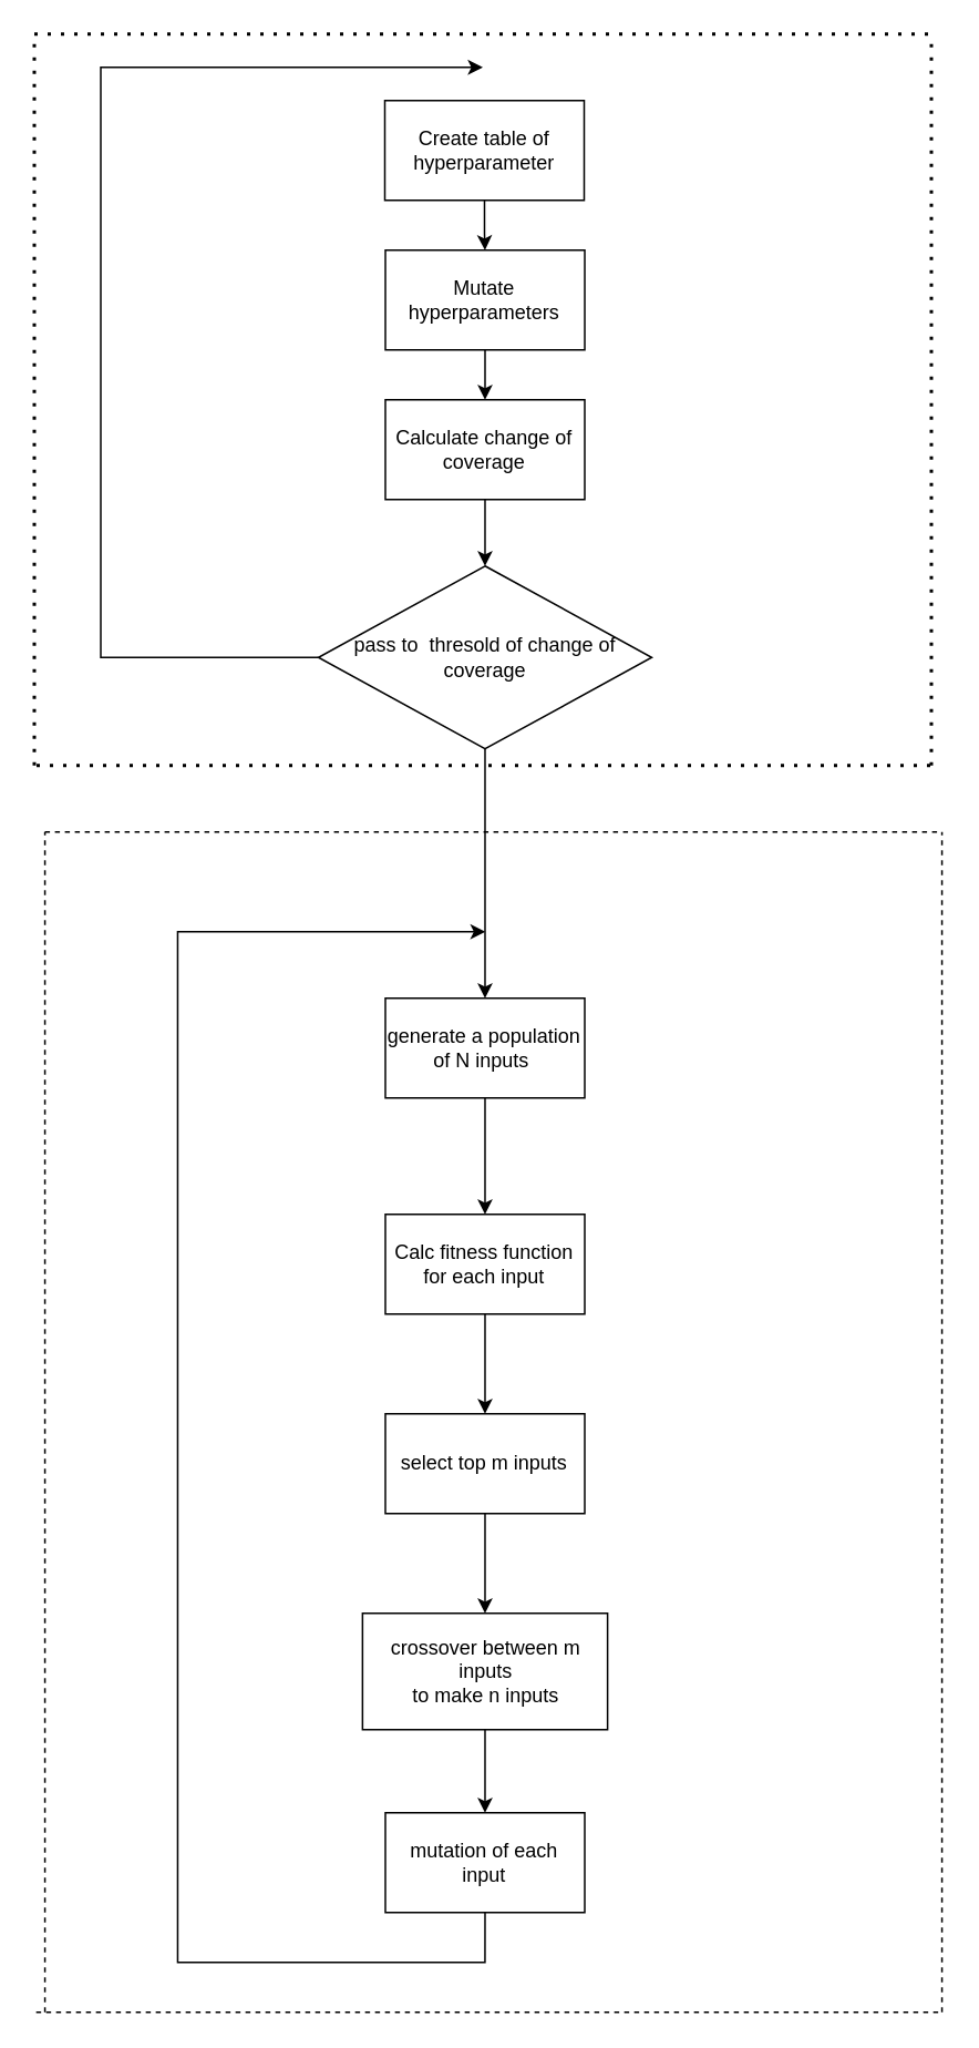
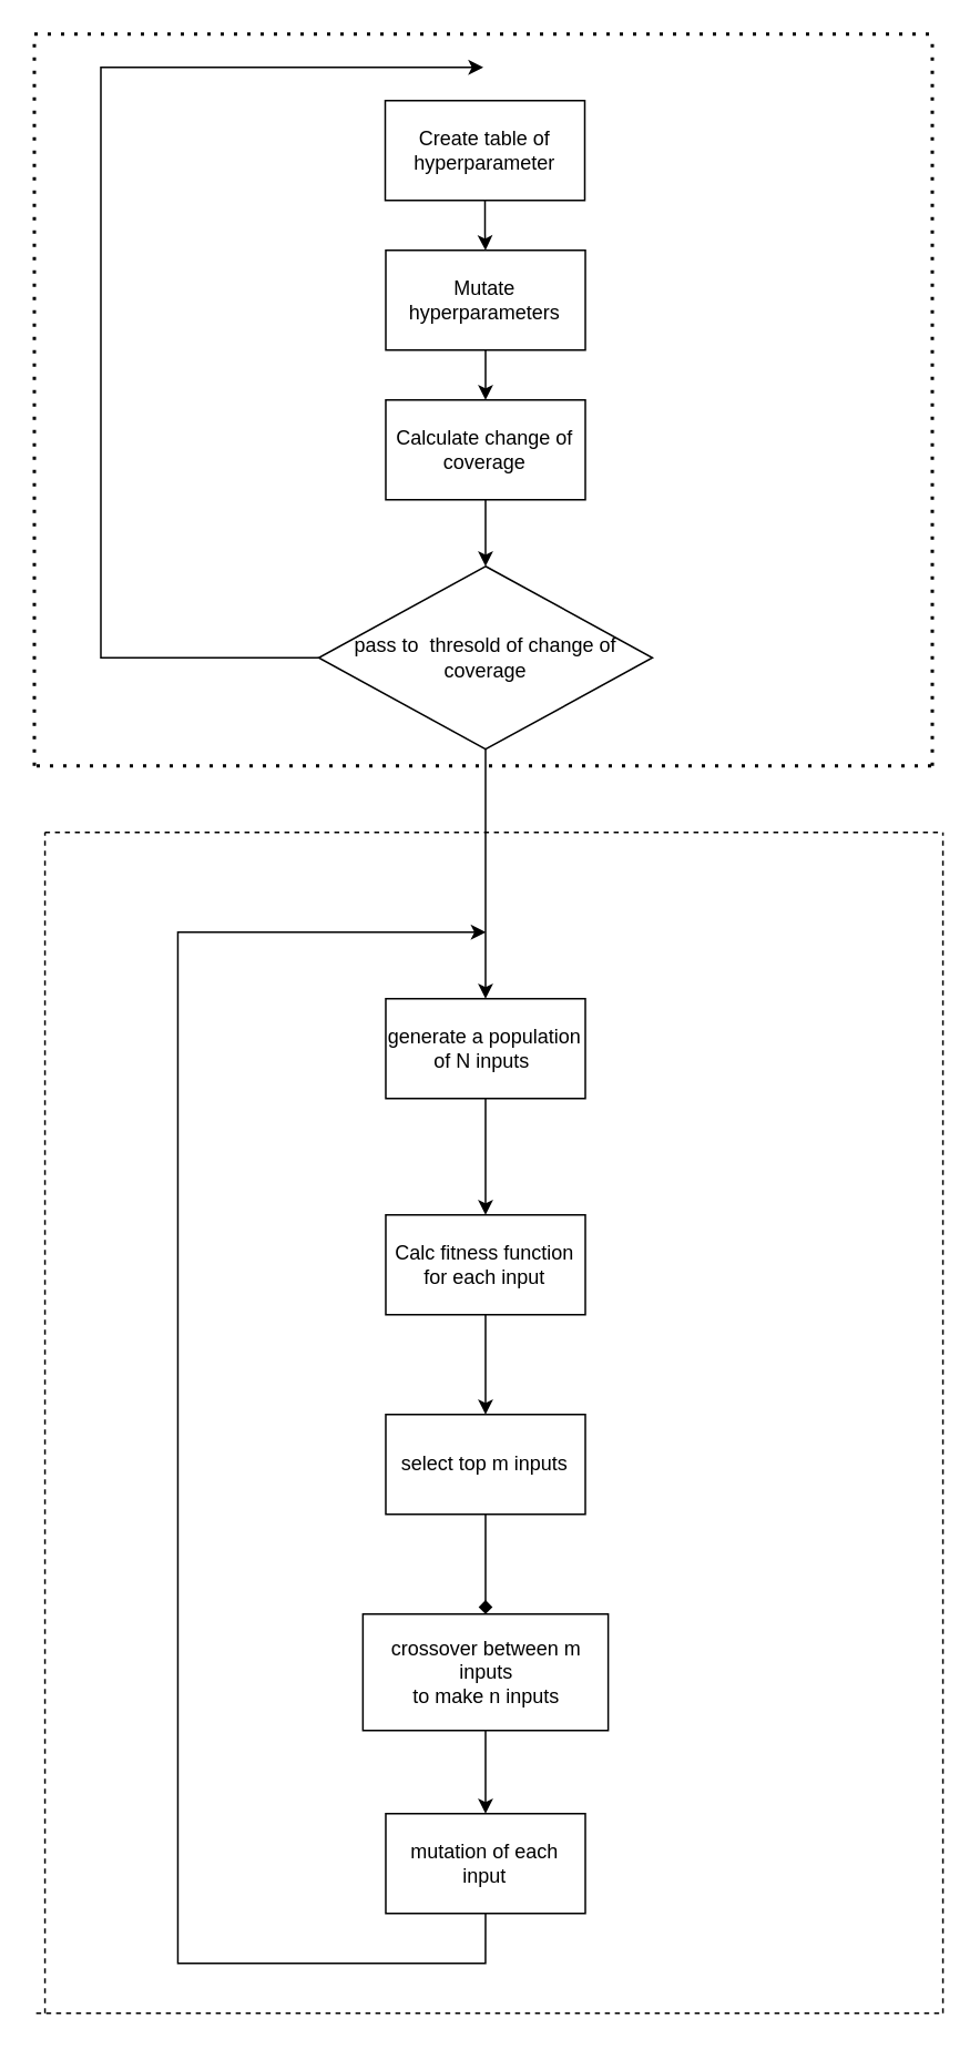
  <mxCell id="0" />
  <mxCell id="1" parent="0" />
  <mxCell id="2" style="edgeStyle=orthogonalEdgeStyle;rounded=0;orthogonalLoop=1;jettySize=auto;html=1;exitX=0.5;exitY=1;exitDx=0;exitDy=0;" parent="1" source="3" target="5" edge="1"><mxGeometry relative="1" as="geometry" /></mxCell>
  <mxCell id="3" value="generate a population of N inputs&amp;nbsp;" style="rounded=0;whiteSpace=wrap;html=1;" parent="1" vertex="1"><mxGeometry x="231.33" y="600" width="120" height="60" as="geometry" /></mxCell>
  <mxCell id="4" style="edgeStyle=orthogonalEdgeStyle;rounded=0;orthogonalLoop=1;jettySize=auto;html=1;exitX=0.5;exitY=1;exitDx=0;exitDy=0;entryX=0.5;entryY=0;entryDx=0;entryDy=0;" parent="1" source="5" target="7" edge="1"><mxGeometry relative="1" as="geometry" /></mxCell>
  <mxCell id="5" value="Calc fitness function for each input" style="rounded=0;whiteSpace=wrap;html=1;" parent="1" vertex="1"><mxGeometry x="231.33" y="730" width="120" height="60" as="geometry" /></mxCell>
- <mxCell id="6" style="edgeStyle=orthogonalEdgeStyle;rounded=0;orthogonalLoop=1;jettySize=auto;html=1;exitX=0.5;exitY=1;exitDx=0;exitDy=0;entryX=0.5;entryY=0;entryDx=0;entryDy=0;" parent="1" source="7" target="9" edge="1"><mxGeometry relative="1" as="geometry"><mxPoint x="291.33" y="960" as="targetPoint" /></mxGeometry></mxCell>
+ <mxCell id="6" style="edgeStyle=orthogonalEdgeStyle;rounded=0;orthogonalLoop=1;jettySize=auto;html=1;exitX=0.5;exitY=1;exitDx=0;exitDy=0;entryX=0.5;entryY=0;entryDx=0;entryDy=0;endArrow=diamond;" parent="1" source="7" target="9" edge="1"><mxGeometry relative="1" as="geometry"><mxPoint x="291.33" y="960" as="targetPoint" /></mxGeometry></mxCell>
  <mxCell id="7" value="select top m inputs" style="rounded=0;whiteSpace=wrap;html=1;" parent="1" vertex="1"><mxGeometry x="231.33" y="850" width="120" height="60" as="geometry" /></mxCell>
  <mxCell id="8" style="edgeStyle=orthogonalEdgeStyle;rounded=0;orthogonalLoop=1;jettySize=auto;html=1;exitX=0.5;exitY=1;exitDx=0;exitDy=0;" parent="1" source="9" target="11" edge="1"><mxGeometry relative="1" as="geometry"><mxPoint x="291.33" y="1060" as="sourcePoint" /></mxGeometry></mxCell>
  <mxCell id="9" value="crossover between m inputs &lt;br&gt;to make n inputs" style="rounded=0;whiteSpace=wrap;html=1;" parent="1" vertex="1"><mxGeometry x="217.58" y="970" width="147.5" height="70" as="geometry" /></mxCell>
  <mxCell id="10" style="edgeStyle=orthogonalEdgeStyle;rounded=0;orthogonalLoop=1;jettySize=auto;html=1;exitX=0.5;exitY=1;exitDx=0;exitDy=0;" parent="1" source="11" edge="1"><mxGeometry relative="1" as="geometry"><mxPoint x="291.506" y="560" as="targetPoint" /><Array as="points"><mxPoint x="291.33" y="1180" /><mxPoint x="106.33" y="1180" /><mxPoint x="106.33" y="560" /></Array></mxGeometry></mxCell>
  <mxCell id="11" value="mutation of each input" style="rounded=0;whiteSpace=wrap;html=1;" parent="1" vertex="1"><mxGeometry x="231.33" y="1090" width="120" height="60" as="geometry" /></mxCell>
  <mxCell id="12" value="" style="endArrow=none;dashed=1;html=1;rounded=0;" parent="1" edge="1"><mxGeometry width="50" height="50" relative="1" as="geometry"><mxPoint x="26.39" y="500" as="sourcePoint" /><mxPoint x="566.39" y="500" as="targetPoint" /></mxGeometry></mxCell>
  <mxCell id="13" value="" style="endArrow=none;dashed=1;html=1;rounded=0;" parent="1" edge="1"><mxGeometry width="50" height="50" relative="1" as="geometry"><mxPoint x="26.39" y="1210" as="sourcePoint" /><mxPoint x="26.39" y="500" as="targetPoint" /></mxGeometry></mxCell>
  <mxCell id="14" value="" style="endArrow=none;dashed=1;html=1;rounded=0;" parent="1" edge="1"><mxGeometry width="50" height="50" relative="1" as="geometry"><mxPoint x="566.39" y="1210" as="sourcePoint" /><mxPoint x="566.39" y="500" as="targetPoint" /></mxGeometry></mxCell>
  <mxCell id="15" value="" style="endArrow=none;dashed=1;html=1;rounded=0;" parent="1" edge="1"><mxGeometry width="50" height="50" relative="1" as="geometry"><mxPoint x="21.1" y="1210" as="sourcePoint" /><mxPoint x="566.39" y="1210" as="targetPoint" /></mxGeometry></mxCell>
  <mxCell id="16" style="edgeStyle=orthogonalEdgeStyle;rounded=0;orthogonalLoop=1;jettySize=auto;html=1;exitX=0.5;exitY=1;exitDx=0;exitDy=0;entryX=0.5;entryY=0;entryDx=0;entryDy=0;" parent="1" source="17" target="19" edge="1"><mxGeometry relative="1" as="geometry" /></mxCell>
  <mxCell id="17" value="Mutate hyperparameters" style="rounded=0;whiteSpace=wrap;html=1;" parent="1" vertex="1"><mxGeometry x="231.34" y="150" width="120" height="60" as="geometry" /></mxCell>
  <mxCell id="18" style="edgeStyle=orthogonalEdgeStyle;rounded=0;orthogonalLoop=1;jettySize=auto;html=1;exitX=0.5;exitY=1;exitDx=0;exitDy=0;entryX=0.5;entryY=0;entryDx=0;entryDy=0;" parent="1" source="19" target="22" edge="1"><mxGeometry relative="1" as="geometry" /></mxCell>
  <mxCell id="19" value="Calculate change of coverage" style="rounded=0;whiteSpace=wrap;html=1;" parent="1" vertex="1"><mxGeometry x="231.33" y="240" width="120" height="60" as="geometry" /></mxCell>
  <mxCell id="20" style="edgeStyle=orthogonalEdgeStyle;rounded=0;orthogonalLoop=1;jettySize=auto;html=1;exitX=0.5;exitY=1;exitDx=0;exitDy=0;entryX=0.5;entryY=0;entryDx=0;entryDy=0;" parent="1" source="22" target="3" edge="1"><mxGeometry relative="1" as="geometry" /></mxCell>
  <mxCell id="21" style="edgeStyle=orthogonalEdgeStyle;rounded=0;orthogonalLoop=1;jettySize=auto;html=1;exitX=0;exitY=0.5;exitDx=0;exitDy=0;" parent="1" source="22" edge="1"><mxGeometry relative="1" as="geometry"><mxPoint x="290" y="40" as="targetPoint" /><Array as="points"><mxPoint x="60" y="395" /><mxPoint x="60" y="40" /></Array></mxGeometry></mxCell>
  <mxCell id="22" value="&lt;span&gt;pass to&amp;nbsp; thresold of change of coverage&lt;/span&gt;" style="rhombus;whiteSpace=wrap;html=1;" parent="1" vertex="1"><mxGeometry x="191" y="340" width="200.67" height="110" as="geometry" /></mxCell>
  <mxCell id="23" value="" style="endArrow=none;dashed=1;html=1;dashPattern=1 3;strokeWidth=2;rounded=0;" parent="1" edge="1"><mxGeometry width="50" height="50" relative="1" as="geometry"><mxPoint x="20" y="20" as="sourcePoint" /><mxPoint x="560" y="20" as="targetPoint" /></mxGeometry></mxCell>
  <mxCell id="24" value="" style="endArrow=none;dashed=1;html=1;dashPattern=1 3;strokeWidth=2;rounded=0;" parent="1" edge="1"><mxGeometry width="50" height="50" relative="1" as="geometry"><mxPoint x="21.33" y="460" as="sourcePoint" /><mxPoint x="561.33" y="460" as="targetPoint" /></mxGeometry></mxCell>
  <mxCell id="25" value="" style="endArrow=none;dashed=1;html=1;dashPattern=1 3;strokeWidth=2;rounded=0;" parent="1" edge="1"><mxGeometry width="50" height="50" relative="1" as="geometry"><mxPoint x="20" y="460" as="sourcePoint" /><mxPoint x="20" y="20" as="targetPoint" /></mxGeometry></mxCell>
  <mxCell id="26" value="" style="endArrow=none;dashed=1;html=1;dashPattern=1 3;strokeWidth=2;rounded=0;" parent="1" edge="1"><mxGeometry width="50" height="50" relative="1" as="geometry"><mxPoint x="560" y="460" as="sourcePoint" /><mxPoint x="560" y="20" as="targetPoint" /><Array as="points"><mxPoint x="560" y="240" /></Array></mxGeometry></mxCell>
  <mxCell id="27" style="edgeStyle=orthogonalEdgeStyle;rounded=0;orthogonalLoop=1;jettySize=auto;html=1;" edge="1" parent="1" source="28" target="17"><mxGeometry relative="1" as="geometry" /></mxCell>
  <mxCell id="28" value="Create table of hyperparameter" style="rounded=0;whiteSpace=wrap;html=1;" vertex="1" parent="1"><mxGeometry x="231" y="60" width="120" height="60" as="geometry" /></mxCell>
